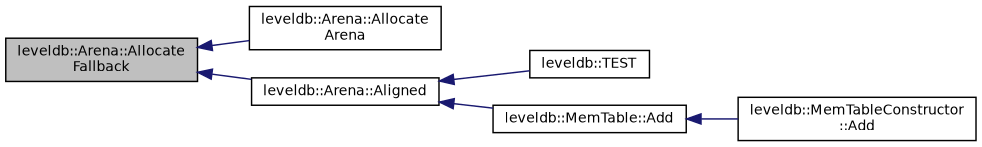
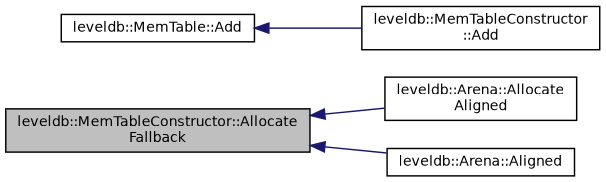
  digraph {
    fontname="DejaVu Sans"
    rankdir=LR
    node [color=black fillcolor=white fontname="DejaVu Sans" fontsize=10 shape=record style=filled]
    edge [color=midnightblue dir=back fontname="DejaVu Sans" fontsize=10 labelfontname=Helvetica labelfontsize=10 style=solid]
-   n1 [fillcolor=grey75 fontcolor=black height=0.2 label="leveldb::Arena::Allocate\lFallback" width=0.4]
-   n2 [height=0.2 label="leveldb::Arena::Allocate\lArena" width=0.4]
+   n1 [fillcolor=grey75 fontcolor=black height=0.2 label="leveldb::MemTableConstructor::Allocate\lFallback" width=0.4]
+   n2 [height=0.2 label="leveldb::Arena::Allocate\lAligned" width=0.4]
    n3 [height=0.2 label="leveldb::Arena::Aligned" width=0.4]
-   n4 [height=0.2 label="leveldb::TEST" width=0.4]
    n5 [height=0.2 label="leveldb::MemTable::Add" width=0.4]
    n6 [height=0.2 label="leveldb::MemTableConstructor\l::Add" width=0.4]
    n1 -> n2
    n1 -> n3
-   n3 -> n4
-   n3 -> n5
    n5 -> n6
  }
